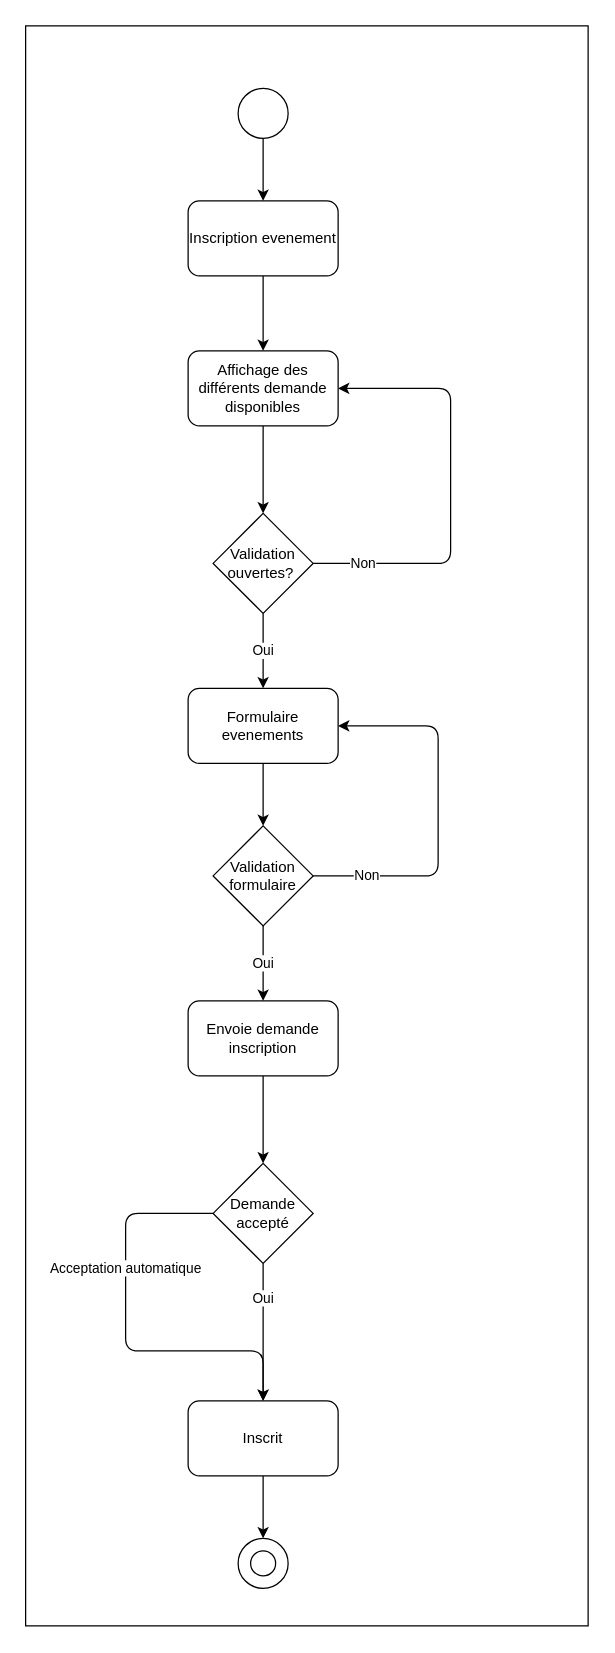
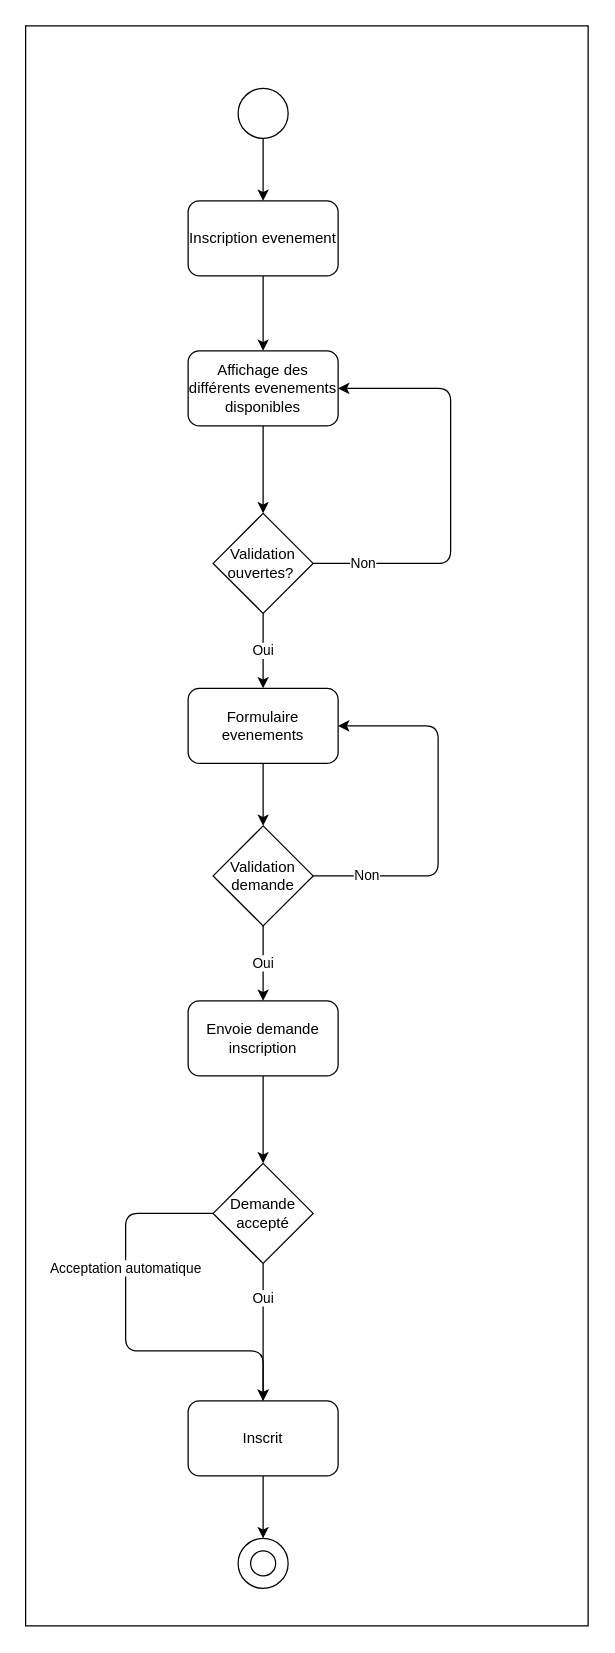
  <mxCell id="0" />
  <mxCell id="1" parent="0" />
  <mxCell id="2" value="" style="rounded=0;whiteSpace=wrap;html=1;" parent="1" vertex="1"><mxGeometry x="20" y="20" width="450" height="1280" as="geometry" /></mxCell>
  <mxCell id="3" style="edgeStyle=none;html=1;exitX=0.5;exitY=1;exitDx=0;exitDy=0;" parent="1" source="4" target="6" edge="1"><mxGeometry relative="1" as="geometry" /></mxCell>
  <mxCell id="4" value="" style="ellipse;whiteSpace=wrap;html=1;aspect=fixed;" parent="1" vertex="1"><mxGeometry x="190" y="70" width="40" height="40" as="geometry" /></mxCell>
  <mxCell id="5" style="edgeStyle=none;html=1;exitX=0.5;exitY=1;exitDx=0;exitDy=0;entryX=0.5;entryY=0;entryDx=0;entryDy=0;" parent="1" source="6" target="8" edge="1"><mxGeometry relative="1" as="geometry" /></mxCell>
  <mxCell id="6" value="Inscription evenement" style="rounded=1;whiteSpace=wrap;html=1;" parent="1" vertex="1"><mxGeometry x="150" y="160" width="120" height="60" as="geometry" /></mxCell>
  <mxCell id="7" style="edgeStyle=none;html=1;exitX=0.5;exitY=1;exitDx=0;exitDy=0;entryX=0.5;entryY=0;entryDx=0;entryDy=0;" parent="1" source="8" target="11" edge="1"><mxGeometry relative="1" as="geometry"><mxPoint x="210" y="410" as="targetPoint" /></mxGeometry></mxCell>
- <mxCell id="8" value="Affichage des différents demande disponibles" style="rounded=1;whiteSpace=wrap;html=1;" parent="1" vertex="1"><mxGeometry x="150" y="280" width="120" height="60" as="geometry" /></mxCell>
+ <mxCell id="8" value="Affichage des différents evenements disponibles" style="rounded=1;whiteSpace=wrap;html=1;" parent="1" vertex="1"><mxGeometry x="150" y="280" width="120" height="60" as="geometry" /></mxCell>
  <mxCell id="9" value="Non" style="edgeStyle=none;html=1;exitX=1;exitY=0.5;exitDx=0;exitDy=0;entryX=1;entryY=0.5;entryDx=0;entryDy=0;" parent="1" source="11" target="8" edge="1"><mxGeometry x="-0.765" relative="1" as="geometry"><Array as="points"><mxPoint x="360" y="450" /><mxPoint x="360" y="310" /></Array><mxPoint as="offset" /></mxGeometry></mxCell>
  <mxCell id="10" value="Oui" style="edgeStyle=none;html=1;exitX=0.5;exitY=1;exitDx=0;exitDy=0;entryX=0.5;entryY=0;entryDx=0;entryDy=0;" parent="1" source="11" target="13" edge="1"><mxGeometry relative="1" as="geometry" /></mxCell>
  <mxCell id="11" value="Validation ouvertes?&amp;nbsp;" style="rhombus;whiteSpace=wrap;html=1;" parent="1" vertex="1"><mxGeometry x="170" y="410" width="80" height="80" as="geometry" /></mxCell>
  <mxCell id="12" style="edgeStyle=none;html=1;exitX=0.5;exitY=1;exitDx=0;exitDy=0;" parent="1" source="13" target="16" edge="1"><mxGeometry relative="1" as="geometry" /></mxCell>
  <mxCell id="13" value="Formulaire evenements" style="rounded=1;whiteSpace=wrap;html=1;" parent="1" vertex="1"><mxGeometry x="150" y="550" width="120" height="60" as="geometry" /></mxCell>
  <mxCell id="14" value="Non" style="edgeStyle=none;html=1;exitX=1;exitY=0.5;exitDx=0;exitDy=0;entryX=1;entryY=0.5;entryDx=0;entryDy=0;" parent="1" source="16" target="13" edge="1"><mxGeometry x="-0.714" relative="1" as="geometry"><Array as="points"><mxPoint x="350" y="700" /><mxPoint x="350" y="580" /></Array><mxPoint as="offset" /></mxGeometry></mxCell>
  <mxCell id="15" value="Oui" style="edgeStyle=none;html=1;exitX=0.5;exitY=1;exitDx=0;exitDy=0;entryX=0.5;entryY=0;entryDx=0;entryDy=0;" parent="1" source="16" target="18" edge="1"><mxGeometry relative="1" as="geometry" /></mxCell>
- <mxCell id="16" value="Validation formulaire" style="rhombus;whiteSpace=wrap;html=1;" parent="1" vertex="1"><mxGeometry x="170" y="660" width="80" height="80" as="geometry" /></mxCell>
+ <mxCell id="16" value="Validation demande" style="rhombus;whiteSpace=wrap;html=1;" parent="1" vertex="1"><mxGeometry x="170" y="660" width="80" height="80" as="geometry" /></mxCell>
  <mxCell id="17" style="edgeStyle=none;html=1;exitX=0.5;exitY=1;exitDx=0;exitDy=0;entryX=0.5;entryY=0;entryDx=0;entryDy=0;" parent="1" source="18" target="21" edge="1"><mxGeometry relative="1" as="geometry" /></mxCell>
  <mxCell id="18" value="Envoie demande inscription" style="rounded=1;whiteSpace=wrap;html=1;" parent="1" vertex="1"><mxGeometry x="150" y="800" width="120" height="60" as="geometry" /></mxCell>
  <mxCell id="19" value="Oui" style="edgeStyle=none;html=1;exitX=0.5;exitY=1;exitDx=0;exitDy=0;entryX=0.5;entryY=0;entryDx=0;entryDy=0;" parent="1" source="21" target="23" edge="1"><mxGeometry x="-0.5" relative="1" as="geometry"><mxPoint as="offset" /></mxGeometry></mxCell>
  <mxCell id="20" value="Acceptation automatique" style="edgeStyle=none;html=1;exitX=0;exitY=0.5;exitDx=0;exitDy=0;entryX=0.5;entryY=0;entryDx=0;entryDy=0;" parent="1" source="21" target="23" edge="1"><mxGeometry x="-0.31" relative="1" as="geometry"><Array as="points"><mxPoint x="100" y="970" /><mxPoint x="100" y="1080" /><mxPoint x="210" y="1080" /></Array><mxPoint as="offset" /></mxGeometry></mxCell>
  <mxCell id="21" value="Demande accepté" style="rhombus;whiteSpace=wrap;html=1;" parent="1" vertex="1"><mxGeometry x="170" y="930" width="80" height="80" as="geometry" /></mxCell>
  <mxCell id="22" style="edgeStyle=none;html=1;exitX=0.5;exitY=1;exitDx=0;exitDy=0;entryX=0.5;entryY=0;entryDx=0;entryDy=0;" parent="1" source="23" target="24" edge="1"><mxGeometry relative="1" as="geometry" /></mxCell>
  <mxCell id="23" value="Inscrit" style="rounded=1;whiteSpace=wrap;html=1;" parent="1" vertex="1"><mxGeometry x="150" y="1120" width="120" height="60" as="geometry" /></mxCell>
  <mxCell id="24" value="" style="ellipse;whiteSpace=wrap;html=1;aspect=fixed;" parent="1" vertex="1"><mxGeometry x="190" y="1230" width="40" height="40" as="geometry" /></mxCell>
  <mxCell id="25" value="" style="ellipse;whiteSpace=wrap;html=1;aspect=fixed;" parent="1" vertex="1"><mxGeometry x="200" y="1240" width="20" height="20" as="geometry" /></mxCell>
